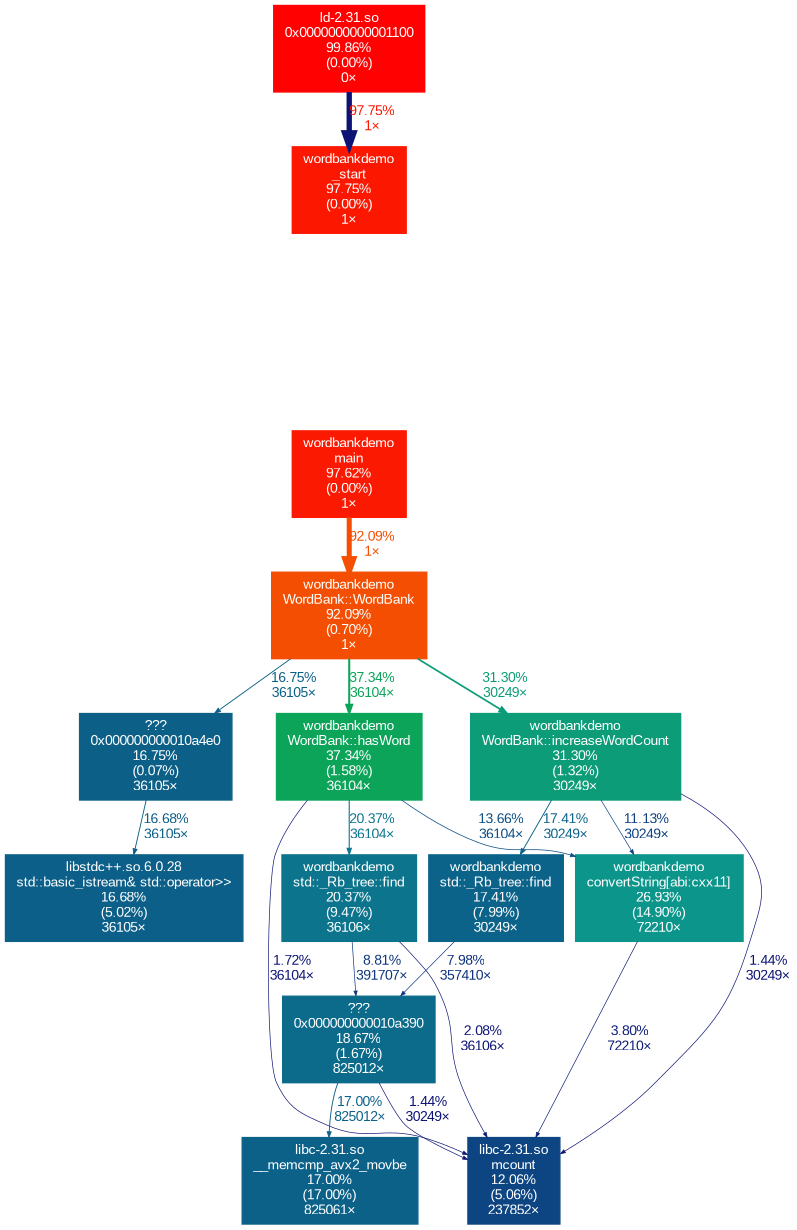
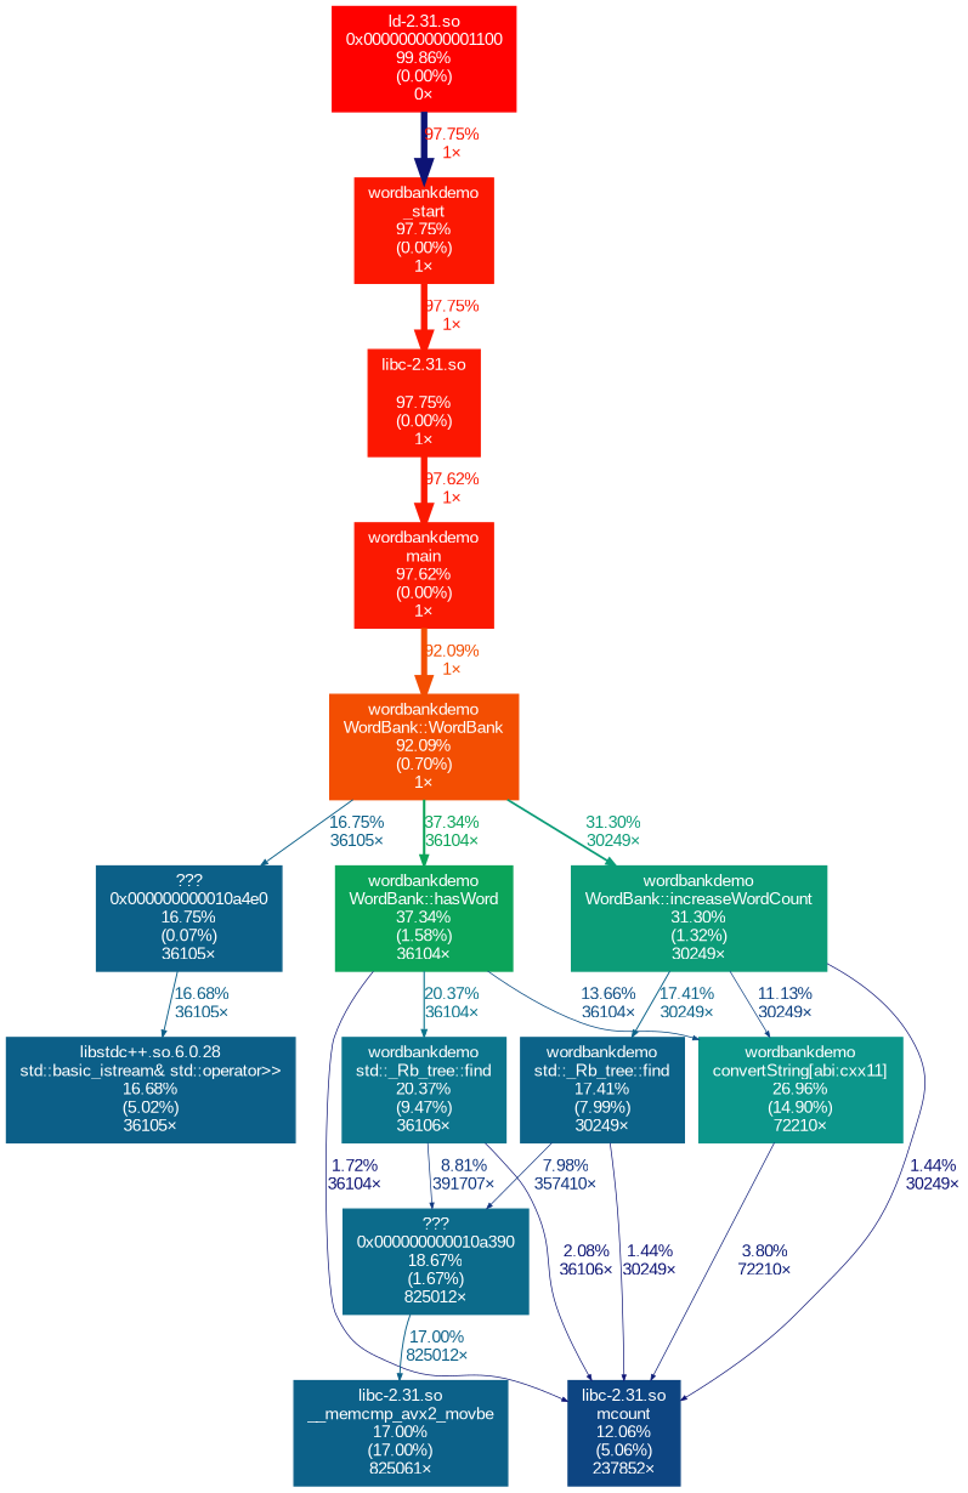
  digraph {
    fontname=Arial
    nodesep=0.125
    ranksep=0.25
    node [color="#fc1701" fontcolor="#ffffff" fontname=Arial fontsize=10.00 shape=box style=filled]
    edge [arrowsize=0.35 color="#0d1375" fontcolor="#0d1375" fontname=Arial fontsize=10.00 labeldistance=0.50 penwidth=0.50]
+   n1 [height=0 label="libc-2.31.so\n\n97.75%\n(0.00%)\n1×" width=0]
    n2 [color="#fb1901" height=0 label="wordbankdemo\nmain\n97.62%\n(0.00%)\n1×" width=0]
    n3 [color="#f34e02" height=0 label="wordbankdemo\nWordBank::WordBank\n92.09%\n(0.70%)\n1×" width=0]
    n4 [color="#0c6088" height=0 label="???\n0x000000000010a4e0\n16.75%\n(0.07%)\n36105×" width=0]
    n5 [color="#0ba459" height=0 label="wordbankdemo\nWordBank::hasWord\n37.34%\n(1.58%)\n36104×" width=0]
    n6 [color="#0c9c78" height=0 label="wordbankdemo\nWordBank::increaseWordCount\n31.30%\n(1.32%)\n30249×" width=0]
    n7 [color="#ff0100" height=0 label="ld-2.31.so\n0x0000000000001100\n99.86%\n(0.00%)\n0×" width=0]
    n8 [height=0 label="wordbankdemo\n_start\n97.75%\n(0.00%)\n1×" width=0]
    n9 [color="#0c6b8b" height=0 label="???\n0x000000000010a390\n18.67%\n(1.67%)\n825012×" width=0]
    n10 [color="#0c6189" height=0 label="libc-2.31.so\n__memcmp_avx2_movbe\n17.00%\n(17.00%)\n825061×" width=0]
    n11 [color="#0c5f88" height=0 label="libstdc++.so.6.0.28\nstd::basic_istream& std::operator>>\n16.68%\n(5.02%)\n36105×" width=0]
-   n12 [color="#0c968b" height=0 label="wordbankdemo\nconvertString[abi:cxx11]\n26.93%\n(14.90%)\n72210×" width=0]
+   n12 [color="#0c968b" height=0 label="wordbankdemo\nconvertString[abi:cxx11]\n26.96%\n(14.90%)\n72210×" width=0]
    n13 [color="#0d4582" height=0 label="libc-2.31.so\nmcount\n12.06%\n(5.06%)\n237852×" width=0]
    n14 [color="#0c758d" height=0 label="wordbankdemo\nstd::_Rb_tree::find\n20.37%\n(9.47%)\n36106×" width=0]
    n15 [color="#0c6389" height=0 label="wordbankdemo\nstd::_Rb_tree::find\n17.41%\n(7.99%)\n30249×" width=0]
+   n1 -> n2 [arrowsize=0.99 color="#fb1901" fontcolor="#fb1901" label="97.62%\n1×" labeldistance=3.90 penwidth=3.90]
    n2 -> n3 [arrowsize=0.96 color="#f34e02" fontcolor="#f34e02" label="92.09%\n1×" labeldistance=3.68 penwidth=3.68]
    n3 -> n4 [arrowsize=0.41 color="#0c6088" fontcolor="#0c6088" label="16.75%\n36105×" labeldistance=0.67 penwidth=0.67]
    n3 -> n5 [arrowsize=0.61 color="#0ba459" fontcolor="#0ba459" label="37.34%\n36104×" labeldistance=1.49 penwidth=1.49]
    n3 -> n6 [arrowsize=0.56 color="#0c9c78" fontcolor="#0c9c78" label="31.30%\n30249×" labeldistance=1.25 penwidth=1.25]
    n4 -> n11 [arrowsize=0.41 color="#0c5f88" fontcolor="#0c5f88" label="16.68%\n36105×" labeldistance=0.67 penwidth=0.67]
    n5 -> n12 [arrowsize=0.37 color="#0d4e84" fontcolor="#0d4e84" label="13.66%\n36104×" labeldistance=0.55 penwidth=0.55]
    n5 -> n13 [color="#0d1475" fontcolor="#0d1475" label="1.72%\n36104×"]
    n5 -> n14 [arrowsize=0.45 color="#0c758d" fontcolor="#0c758d" label="20.37%\n36104×" labeldistance=0.81 penwidth=0.81]
    n6 -> n12 [color="#0d4081" fontcolor="#0d4081" label="11.13%\n30249×"]
    n6 -> n13 [label="1.44%\n30249×"]
    n6 -> n15 [arrowsize=0.42 color="#0c6389" fontcolor="#0c6389" label="17.41%\n30249×" labeldistance=0.70 penwidth=0.70]
    n7 -> n8 [arrowsize=0.99 fontcolor="#fc1701" label="97.75%\n1×" labeldistance=3.91 penwidth=3.91]
+   n8 -> n1 [arrowsize=0.99 color="#fc1701" fontcolor="#fc1701" label="97.75%\n1×" labeldistance=3.91 penwidth=3.91]
    n9 -> n10 [arrowsize=0.41 color="#0c6189" fontcolor="#0c6189" label="17.00%\n825012×" labeldistance=0.68 penwidth=0.68]
    n12 -> n13 [color="#0d1d78" fontcolor="#0d1d78" label="3.80%\n72210×"]
    n14 -> n9 [color="#0d357e" fontcolor="#0d357e" label="8.81%\n391707×"]
    n14 -> n13 [color="#0d1575" fontcolor="#0d1575" label="2.08%\n36106×"]
    n15 -> n9 [color="#0d317d" fontcolor="#0d317d" label="7.98%\n357410×"]
-   n9 -> n13 [label="1.44%\n30249×"]
+   n15 -> n13 [label="1.44%\n30249×"]
  }
